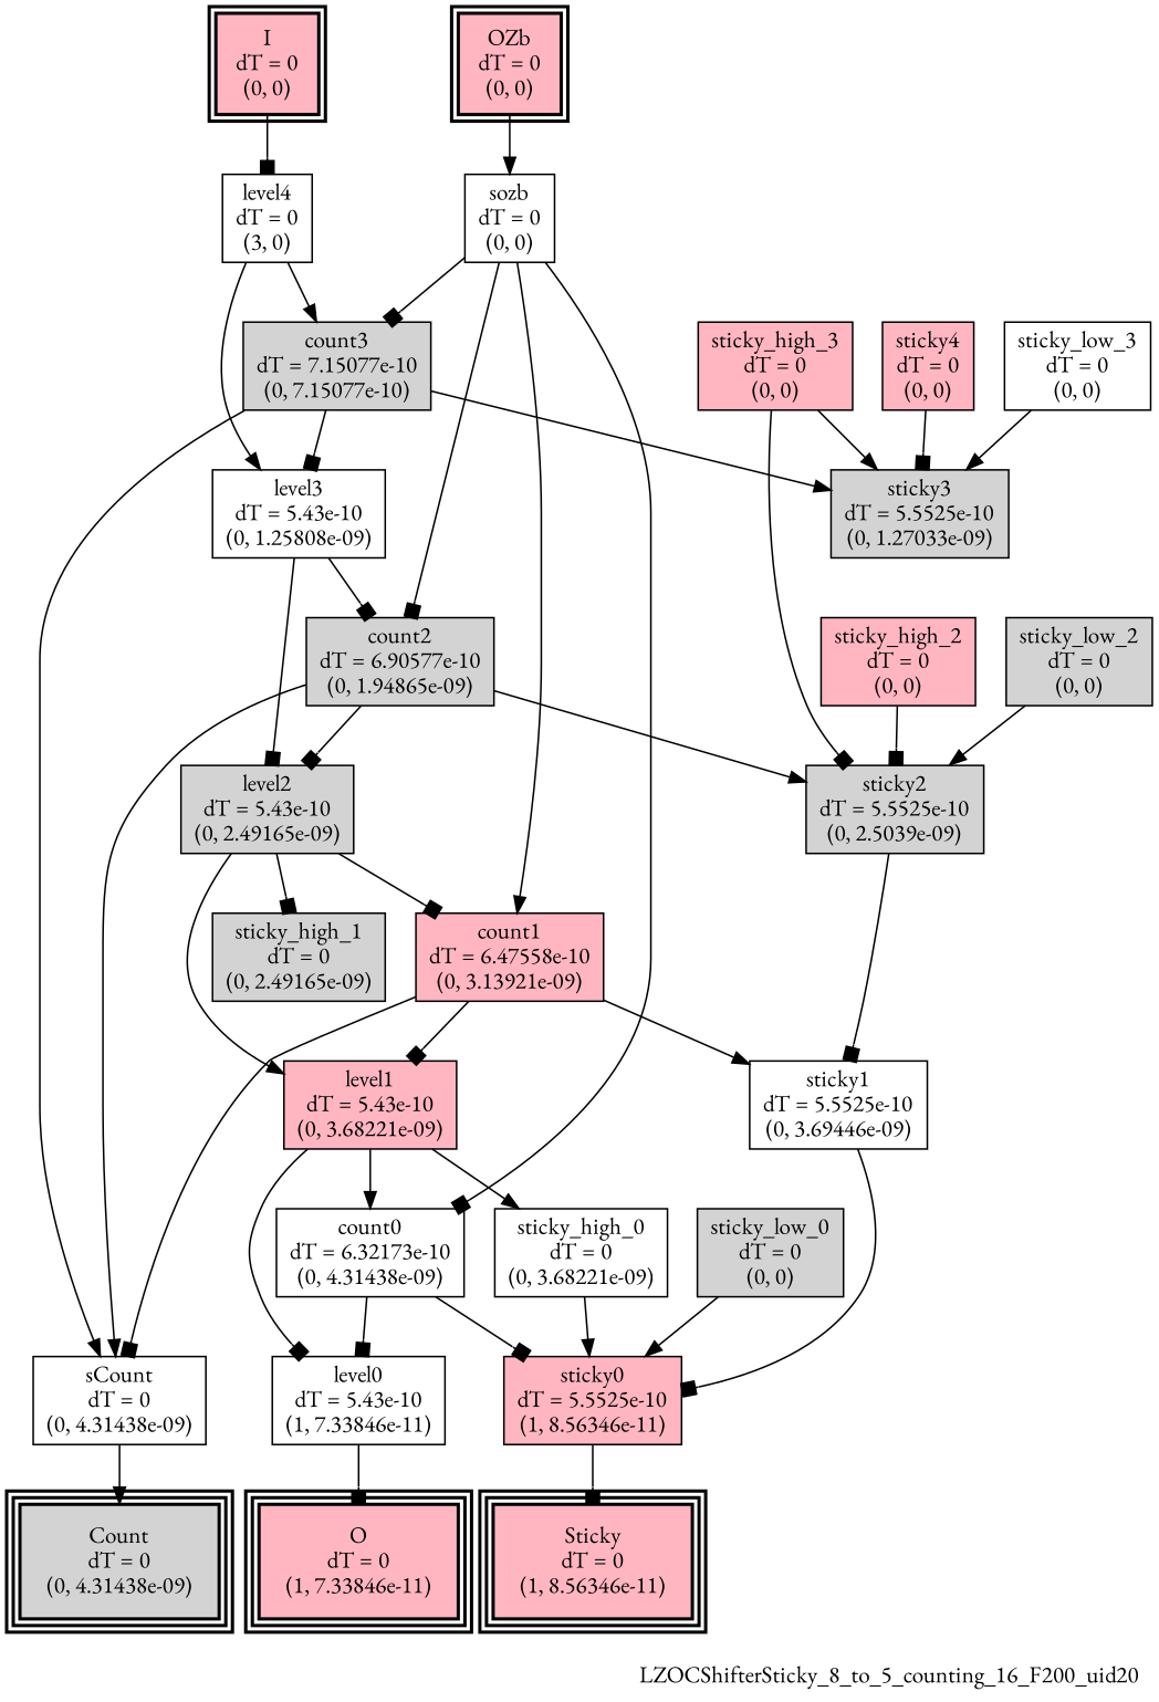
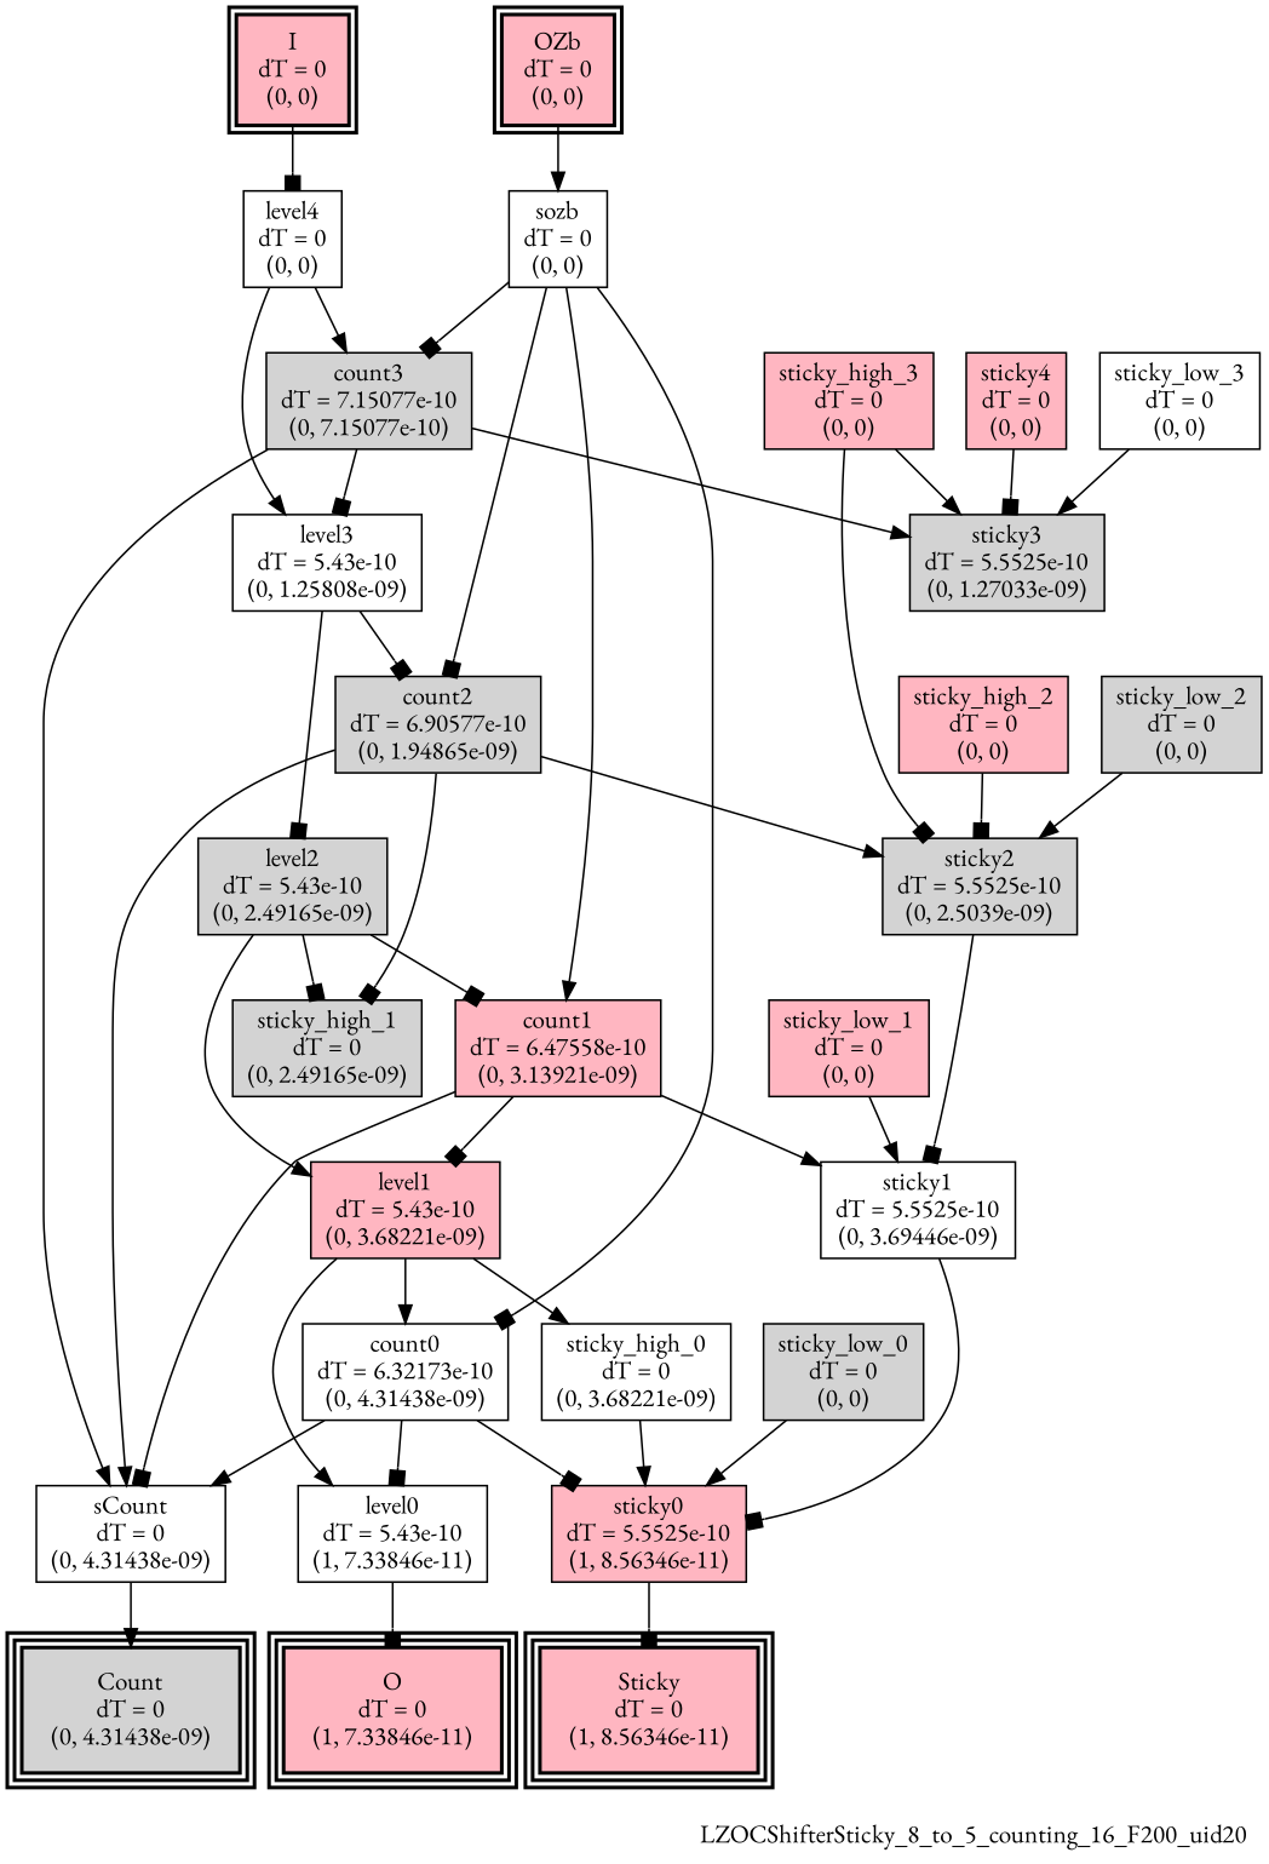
  digraph {
    fontname="EB Garamond"
    label=LZOCShifterSticky_8_to_5_counting_16_F200_uid20
    labeljust=right
    labelloc=bottom
    nodesep=0.25
    ranksep=0.5
    node [color=black fillcolor=lightpink fontname="EB Garamond" peripheries=1 shape=box style=filled]
    edge [arrowhead=box arrowsize=1.0 arrowtail=normal color=black dir=forward fontname="EB Garamond"]
    n1 [label="I\ndT = 0\n(0, 0)" peripheries=2 style="bold, filled,filled"]
    n2 [label="OZb\ndT = 0\n(0, 0)" peripheries=2 style="bold, filled,filled"]
    n3 [fillcolor=lightgrey label="Count\ndT = 0\n(0, 4.31438e-09)" peripheries=3 style="bold, filled,filled"]
    n4 [label="O\ndT = 0\n(1, 7.33846e-11)" peripheries=3 style="bold, filled,filled"]
    n5 [label="Sticky\ndT = 0\n(1, 8.56346e-11)" peripheries=3 style="bold, filled,filled"]
-   n6 [fillcolor=white label="level4\ndT = 0\n(3, 0)"]
+   n6 [fillcolor=white label="level4\ndT = 0\n(0, 0)"]
    n7 [fillcolor=white label="sozb\ndT = 0\n(0, 0)"]
    n8 [fillcolor=lightgrey label="count3\ndT = 7.15077e-10\n(0, 7.15077e-10)"]
    n9 [fillcolor=white label="level3\ndT = 5.43e-10\n(0, 1.25808e-09)"]
    n10 [fillcolor=lightgrey label="count2\ndT = 6.90577e-10\n(0, 1.94865e-09)"]
    n11 [label="count1\ndT = 6.47558e-10\n(0, 3.13921e-09)"]
    n12 [fillcolor=white label="count0\ndT = 6.32173e-10\n(0, 4.31438e-09)"]
    n13 [fillcolor=lightgrey label="sticky3\ndT = 5.5525e-10\n(0, 1.27033e-09)"]
    n14 [fillcolor=white label="sCount\ndT = 0\n(0, 4.31438e-09)"]
    n15 [fillcolor=lightgrey label="level2\ndT = 5.43e-10\n(0, 2.49165e-09)"]
    n16 [fillcolor=lightgrey label="sticky2\ndT = 5.5525e-10\n(0, 2.5039e-09)"]
    n17 [label="level1\ndT = 5.43e-10\n(0, 3.68221e-09)"]
    n18 [fillcolor=white label="sticky1\ndT = 5.5525e-10\n(0, 3.69446e-09)"]
    n19 [fillcolor=white label="level0\ndT = 5.43e-10\n(1, 7.33846e-11)"]
    n20 [label="sticky0\ndT = 5.5525e-10\n(1, 8.56346e-11)"]
    n21 [label="sticky4\ndT = 0\n(0, 0)"]
    n22 [fillcolor=lightgrey label="sticky_high_1\ndT = 0\n(0, 2.49165e-09)"]
    n23 [label="sticky_high_3\ndT = 0\n(0, 0)"]
    n24 [fillcolor=white label="sticky_low_3\ndT = 0\n(0, 0)"]
    n25 [fillcolor=white label="sticky_high_0\ndT = 0\n(0, 3.68221e-09)"]
    n26 [label="sticky_high_2\ndT = 0\n(0, 0)"]
    n27 [fillcolor=lightgrey label="sticky_low_2\ndT = 0\n(0, 0)"]
+   n28 [label="sticky_low_1\ndT = 0\n(0, 0)"]
    n29 [fillcolor=lightgrey label="sticky_low_0\ndT = 0\n(0, 0)"]
    subgraph sub_1 {
      rank=same
      n1
      n2
    }
    subgraph sub_2 {
      rank=same
      n3
      n4
      n5
    }
    n1 -> n6
    n2 -> n7 [arrowhead=normal]
    n6 -> n8 [arrowhead=normal]
    n6 -> n9 [arrowhead=normal]
    n7 -> n8
    n7 -> n10
    n7 -> n11 [arrowhead=normal]
    n7 -> n12
    n8 -> n9
    n8 -> n13 [arrowhead=normal]
    n8 -> n14 [arrowhead=normal]
    n9 -> n10
    n9 -> n15
    n10 -> n14 [arrowhead=normal]
-   n10 -> n15
+   n10 -> n22
    n10 -> n16 [arrowhead=normal]
    n11 -> n14
    n11 -> n17
    n11 -> n18 [arrowhead=normal]
+   n12 -> n14 [arrowhead=normal]
    n12 -> n19
    n12 -> n20
    n14 -> n3 [arrowhead=normal]
    n15 -> n11
    n15 -> n17 [arrowhead=normal]
    n15 -> n22
    n16 -> n18
    n17 -> n12 [arrowhead=normal]
-   n17 -> n19
+   n17 -> n19 [arrowhead=normal]
    n17 -> n25 [arrowhead=normal]
    n18 -> n20
    n19 -> n4
    n20 -> n5
    n21 -> n13
    n23 -> n13 [arrowhead=normal]
    n23 -> n16
    n24 -> n13 [arrowhead=normal]
    n25 -> n20 [arrowhead=normal]
    n26 -> n16
    n27 -> n16 [arrowhead=normal]
+   n28 -> n18 [arrowhead=normal]
    n29 -> n20 [arrowhead=normal]
  }
